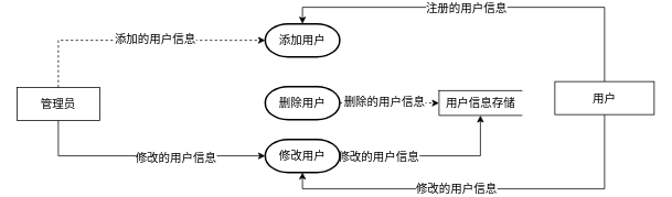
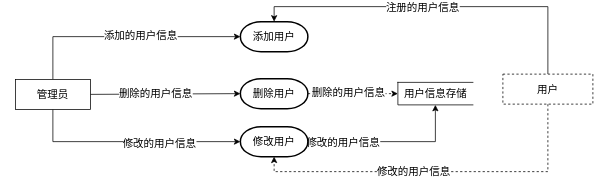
  <mxCell id="0" />
  <mxCell id="1" parent="0" />
- <mxCell id="2" style="edgeStyle=orthogonalEdgeStyle;rounded=0;orthogonalLoop=1;jettySize=auto;html=1;exitX=0.5;exitY=0;exitDx=0;exitDy=0;entryX=0;entryY=0.5;entryDx=0;entryDy=0;entryPerimeter=0;dashed=1;" parent="1" source="8" target="9" edge="1"><mxGeometry relative="1" as="geometry" /></mxCell>
+ <mxCell id="2" style="edgeStyle=orthogonalEdgeStyle;rounded=0;orthogonalLoop=1;jettySize=auto;html=1;exitX=0.5;exitY=0;exitDx=0;exitDy=0;entryX=0;entryY=0.5;entryDx=0;entryDy=0;entryPerimeter=0;" parent="1" source="8" target="9" edge="1"><mxGeometry relative="1" as="geometry" /></mxCell>
  <mxCell id="3" value="&lt;font style=&quot;font-size: 14px&quot;&gt;添加的用户信息&lt;/font&gt;" style="text;html=1;resizable=0;points=[];align=center;verticalAlign=middle;labelBackgroundColor=#ffffff;" parent="2" vertex="1" connectable="0"><mxGeometry x="0.127" y="2" relative="1" as="geometry"><mxPoint as="offset" /></mxGeometry></mxCell>
+ <mxCell id="4" style="edgeStyle=none;rounded=0;orthogonalLoop=1;jettySize=auto;html=1;exitX=1;exitY=0.5;exitDx=0;exitDy=0;entryX=0;entryY=0.5;entryDx=0;entryDy=0;entryPerimeter=0;" parent="1" source="8" target="12" edge="1"><mxGeometry relative="1" as="geometry" /></mxCell>
+ <mxCell id="5" value="&lt;font style=&quot;font-size: 14px&quot;&gt;删除的用户信息&lt;/font&gt;" style="text;html=1;resizable=0;points=[];align=center;verticalAlign=middle;labelBackgroundColor=#ffffff;" parent="4" vertex="1" connectable="0"><mxGeometry x="-0.13" y="1" relative="1" as="geometry"><mxPoint as="offset" /></mxGeometry></mxCell>
  <mxCell id="6" style="edgeStyle=orthogonalEdgeStyle;rounded=0;orthogonalLoop=1;jettySize=auto;html=1;exitX=0.5;exitY=1;exitDx=0;exitDy=0;entryX=0;entryY=0.5;entryDx=0;entryDy=0;entryPerimeter=0;" parent="1" source="8" target="15" edge="1"><mxGeometry relative="1" as="geometry" /></mxCell>
  <mxCell id="7" value="&lt;font style=&quot;font-size: 14px&quot;&gt;修改的用户信息&lt;/font&gt;" style="text;html=1;resizable=0;points=[];align=center;verticalAlign=middle;labelBackgroundColor=#ffffff;" parent="6" vertex="1" connectable="0"><mxGeometry x="0.256" y="-1" relative="1" as="geometry"><mxPoint as="offset" /></mxGeometry></mxCell>
  <mxCell id="8" value="&lt;font style=&quot;font-size: 14px&quot;&gt;管理员&lt;/font&gt;" style="rounded=0;whiteSpace=wrap;html=1;" parent="1" vertex="1"><mxGeometry x="20" y="97" width="100" height="40" as="geometry" /></mxCell>
  <mxCell id="9" value="&lt;font style=&quot;font-size: 14px&quot;&gt;添加用户&lt;/font&gt;" style="strokeWidth=2;html=1;shape=mxgraph.flowchart.terminator;whiteSpace=wrap;" parent="1" vertex="1"><mxGeometry x="320" y="20" width="90" height="40" as="geometry" /></mxCell>
  <mxCell id="10" style="edgeStyle=none;rounded=0;orthogonalLoop=1;jettySize=auto;html=1;exitX=1;exitY=0.5;exitDx=0;exitDy=0;exitPerimeter=0;entryX=0;entryY=0.5;entryDx=0;entryDy=0;dashed=1;" parent="1" source="12" target="16" edge="1"><mxGeometry relative="1" as="geometry" /></mxCell>
  <mxCell id="11" value="&lt;font style=&quot;font-size: 14px&quot;&gt;删除的用户信息&lt;/font&gt;" style="text;html=1;resizable=0;points=[];align=center;verticalAlign=middle;labelBackgroundColor=#ffffff;" parent="10" vertex="1" connectable="0"><mxGeometry x="-0.45" y="3" relative="1" as="geometry"><mxPoint x="20" as="offset" /></mxGeometry></mxCell>
  <mxCell id="12" value="&lt;font style=&quot;font-size: 14px&quot;&gt;删除用户&lt;/font&gt;" style="strokeWidth=2;html=1;shape=mxgraph.flowchart.terminator;whiteSpace=wrap;" parent="1" vertex="1"><mxGeometry x="320" y="96" width="90" height="40" as="geometry" /></mxCell>
  <mxCell id="13" style="edgeStyle=orthogonalEdgeStyle;rounded=0;orthogonalLoop=1;jettySize=auto;html=1;exitX=1;exitY=0.5;exitDx=0;exitDy=0;exitPerimeter=0;entryX=0.5;entryY=1;entryDx=0;entryDy=0;" parent="1" source="15" target="16" edge="1"><mxGeometry relative="1" as="geometry" /></mxCell>
  <mxCell id="14" value="&lt;font style=&quot;font-size: 14px&quot;&gt;修改的用户信息&lt;/font&gt;" style="text;html=1;resizable=0;points=[];align=center;verticalAlign=middle;labelBackgroundColor=#ffffff;" parent="13" vertex="1" connectable="0"><mxGeometry x="-0.582" relative="1" as="geometry"><mxPoint as="offset" /></mxGeometry></mxCell>
  <mxCell id="15" value="&lt;font style=&quot;font-size: 14px&quot;&gt;修改用户&lt;/font&gt;" style="strokeWidth=2;html=1;shape=mxgraph.flowchart.terminator;whiteSpace=wrap;" parent="1" vertex="1"><mxGeometry x="320" y="160" width="90" height="40" as="geometry" /></mxCell>
  <mxCell id="16" value="&lt;font style=&quot;font-size: 14px&quot;&gt;用户信息存储&lt;/font&gt;" style="html=1;dashed=0;whitespace=wrap;shape=partialRectangle;right=0;fillColor=none;" parent="1" vertex="1"><mxGeometry x="530" y="101" width="100" height="30" as="geometry" /></mxCell>
  <mxCell id="17" style="edgeStyle=orthogonalEdgeStyle;rounded=0;orthogonalLoop=1;jettySize=auto;html=1;exitX=0.5;exitY=0;exitDx=0;exitDy=0;entryX=0.5;entryY=0;entryDx=0;entryDy=0;entryPerimeter=0;" parent="1" source="21" target="9" edge="1"><mxGeometry relative="1" as="geometry" /></mxCell>
  <mxCell id="18" value="&lt;font style=&quot;font-size: 14px&quot;&gt;注册的用户信息&lt;/font&gt;" style="text;html=1;resizable=0;points=[];align=center;verticalAlign=middle;labelBackgroundColor=#ffffff;" parent="17" vertex="1" connectable="0"><mxGeometry x="0.088" relative="1" as="geometry"><mxPoint as="offset" /></mxGeometry></mxCell>
- <mxCell id="19" style="edgeStyle=orthogonalEdgeStyle;rounded=0;orthogonalLoop=1;jettySize=auto;html=1;exitX=0.5;exitY=1;exitDx=0;exitDy=0;entryX=0.5;entryY=1;entryDx=0;entryDy=0;entryPerimeter=0;" parent="1" source="21" target="15" edge="1"><mxGeometry relative="1" as="geometry" /></mxCell>
+ <mxCell id="19" style="edgeStyle=orthogonalEdgeStyle;rounded=0;orthogonalLoop=1;jettySize=auto;html=1;exitX=0.5;exitY=1;exitDx=0;exitDy=0;entryX=0.5;entryY=1;entryDx=0;entryDy=0;entryPerimeter=0;dashed=1;" parent="1" source="21" target="15" edge="1"><mxGeometry relative="1" as="geometry" /></mxCell>
  <mxCell id="20" value="&lt;font style=&quot;font-size: 14px&quot;&gt;修改的用户信息&lt;/font&gt;" style="text;html=1;resizable=0;points=[];align=center;verticalAlign=middle;labelBackgroundColor=#ffffff;" parent="19" vertex="1" connectable="0"><mxGeometry x="0.135" y="-1" relative="1" as="geometry"><mxPoint as="offset" /></mxGeometry></mxCell>
- <mxCell id="21" value="&lt;font style=&quot;font-size: 14px&quot;&gt;用户&lt;/font&gt;" style="rounded=0;whiteSpace=wrap;html=1;" parent="1" vertex="1"><mxGeometry x="670" y="90" width="120" height="40" as="geometry" /></mxCell>
+ <mxCell id="21" value="&lt;font style=&quot;font-size: 14px&quot;&gt;用户&lt;/font&gt;" style="rounded=0;whiteSpace=wrap;html=1;dashed=1;" parent="1" vertex="1"><mxGeometry x="670" y="90" width="120" height="40" as="geometry" /></mxCell>
